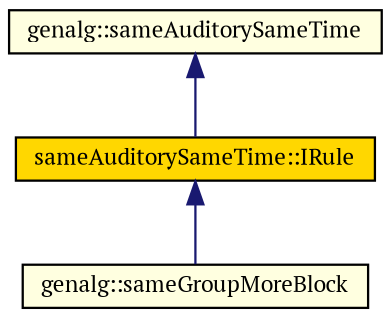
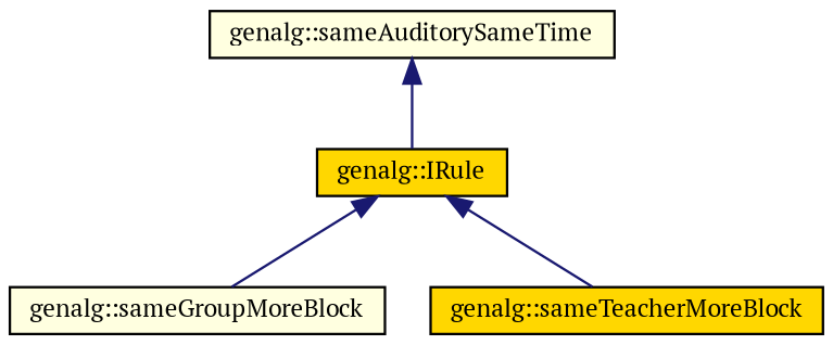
  digraph {
    fontname="PT Serif"
    rankdir=TB
    node [color=black fillcolor=gold fontname="PT Serif" fontsize=10 shape=record style=filled]
    edge [color=midnightblue dir=back fontname="PT Serif" fontsize=10 labelfontname=Helvetica labelfontsize=10 style=solid]
-   n1 [height=0.2 label="sameAuditorySameTime::IRule" width=0.4]
+   n1 [height=0.2 label="genalg::IRule" width=0.4]
    n2 [fillcolor=lightyellow height=0.2 label="genalg::sameGroupMoreBlock" width=0.4]
+   n3 [height=0.2 label="genalg::sameTeacherMoreBlock" width=0.4]
    n4 [fillcolor=lightyellow height=0.2 label="genalg::sameAuditorySameTime" width=0.4]
    n1 -> n2
+   n1 -> n3
    n4 -> n1
  }
